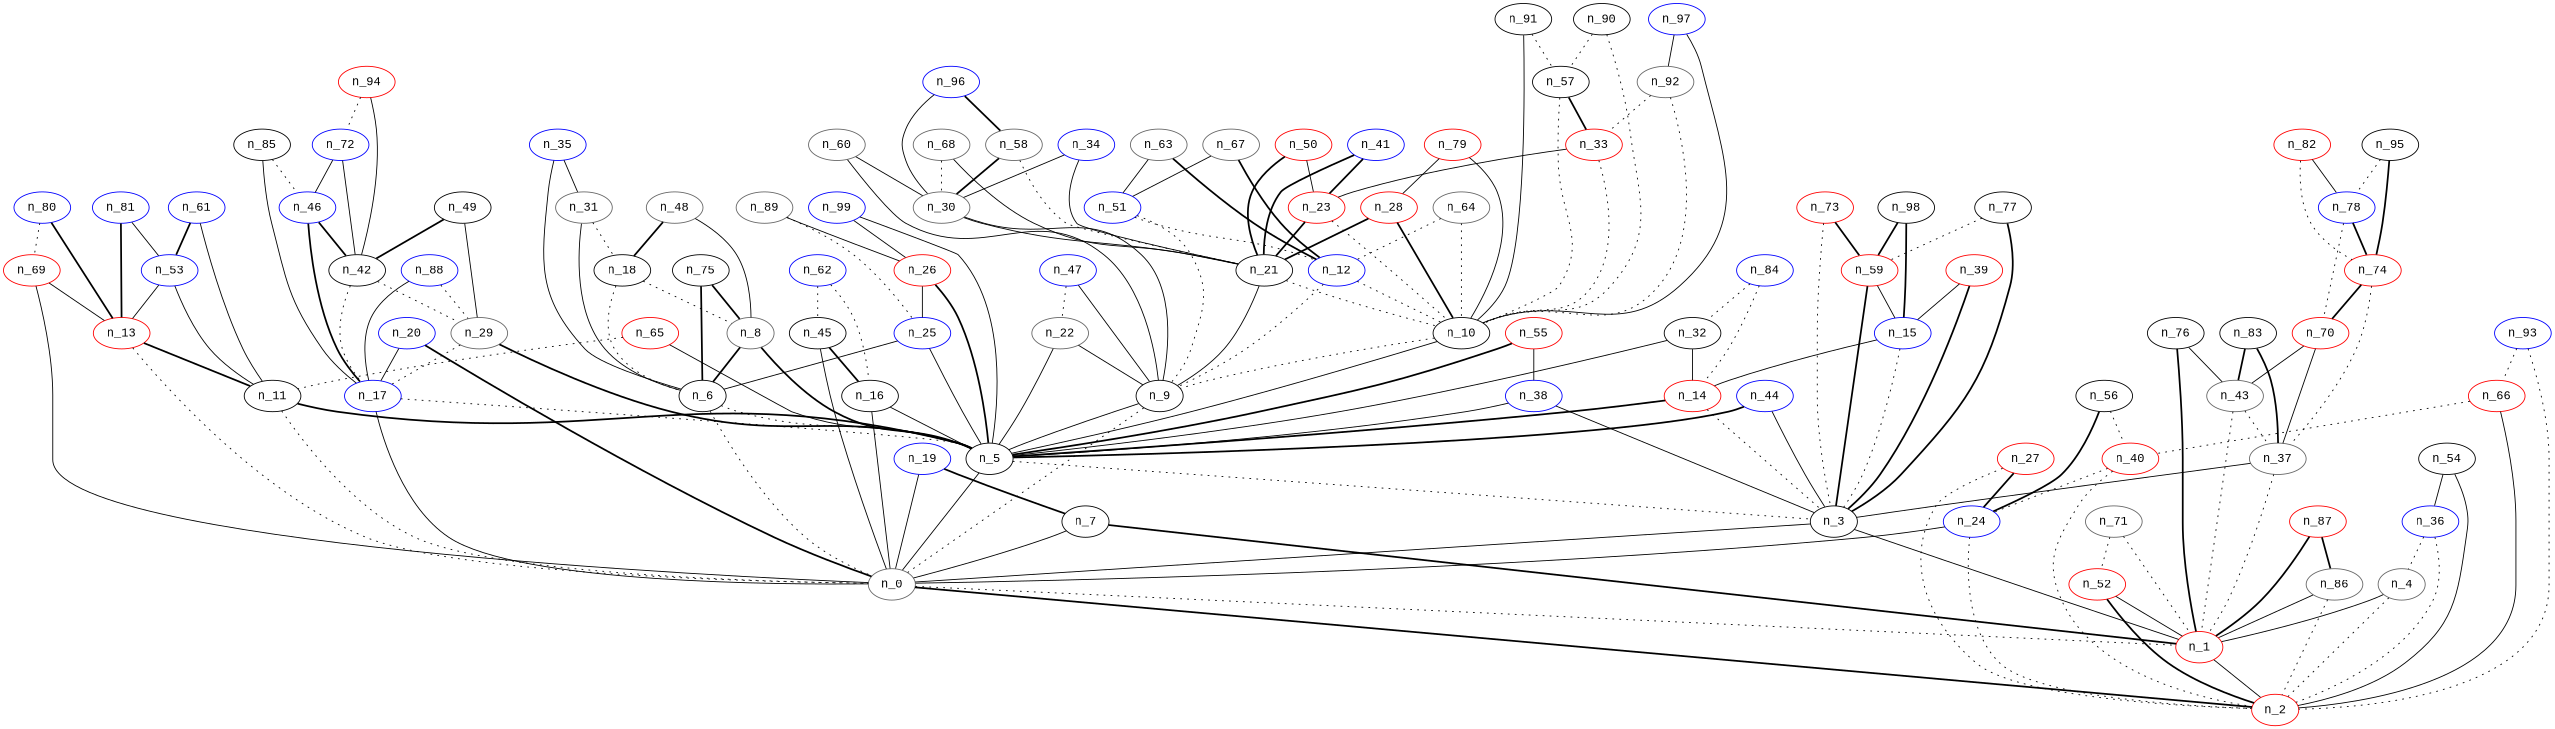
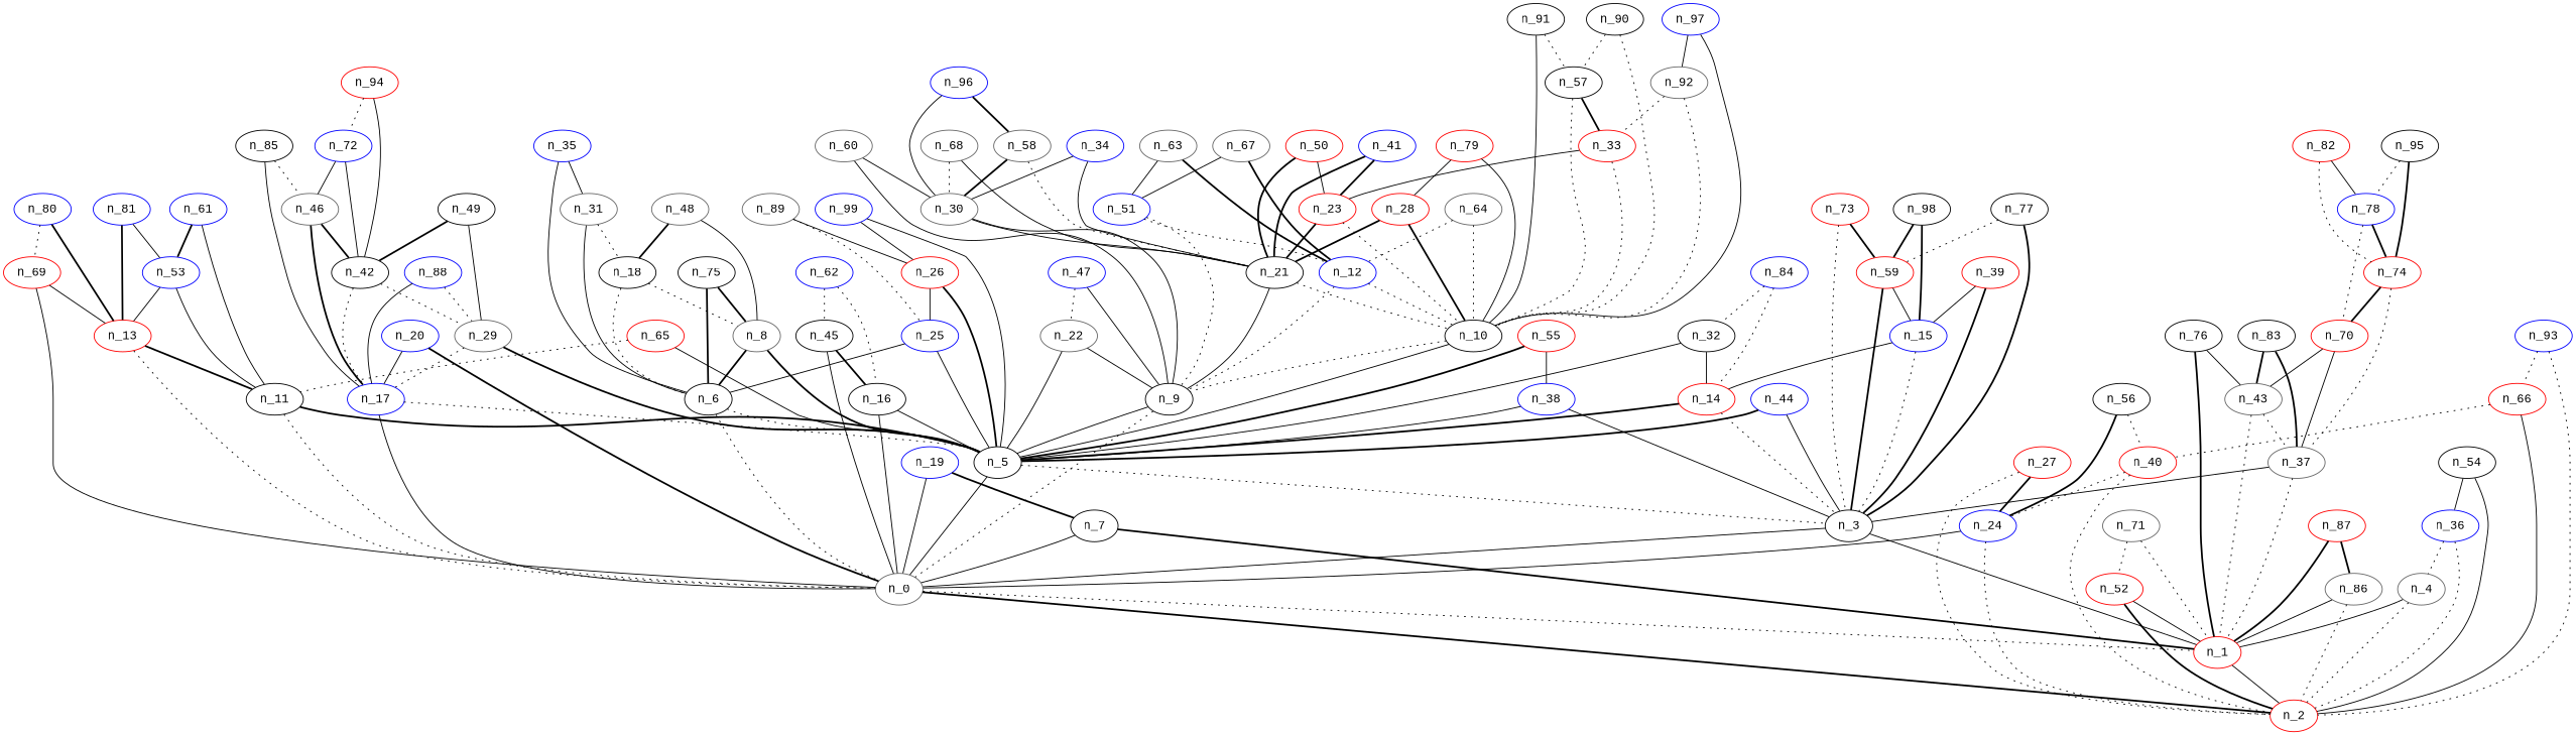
  graph {
    fontname="Liberation Mono"
    node [color=blue fontname="Liberation Mono"]
    edge [fontname="Liberation Mono" style=solid]
    n_0 [color=gray40]
    n_1 [color=red]
    n_2 [color=red]
    n_3 [color=black]
    n_4 [color=gray40]
    n_5 [color=black]
    n_6 [color=black]
    n_7 [color=black]
    n_8 [color=gray40]
    n_9 [color=black]
    n_10 [color=black]
    n_11 [color=black]
    n_12
    n_13 [color=red]
    n_14 [color=red]
    n_15
    n_16 [color=black]
    n_17
    n_18 [color=black]
    n_19
    n_20
    n_21 [color=black]
    n_22 [color=gray40]
    n_23 [color=red]
    n_24
    n_25
    n_26 [color=red]
    n_27 [color=red]
    n_28 [color=red]
    n_29 [color=gray40]
    n_30 [color=gray40]
    n_31 [color=gray40]
    n_32 [color=black]
    n_33 [color=red]
    n_34
    n_35
    n_36
    n_37 [color=gray40]
    n_38
    n_39 [color=red]
    n_40 [color=red]
    n_41
    n_42 [color=black]
    n_43 [color=gray40]
    n_44
    n_45 [color=black]
-   n_46
+   n_46 [color=gray40]
    n_47
    n_48 [color=gray40]
    n_49 [color=black]
    n_50 [color=red]
    n_51
    n_52 [color=red]
    n_53
    n_54 [color=black]
    n_55 [color=red]
    n_56 [color=black]
    n_57 [color=black]
    n_58 [color=gray40]
    n_59 [color=red]
    n_60 [color=gray40]
    n_61
    n_62
    n_63 [color=gray40]
    n_64 [color=gray40]
    n_65 [color=red]
    n_66 [color=red]
    n_67 [color=gray40]
    n_68 [color=gray40]
    n_69 [color=red]
    n_70 [color=red]
    n_71 [color=gray40]
    n_72
    n_73 [color=red]
    n_74 [color=red]
    n_75 [color=black]
    n_76 [color=black]
    n_77 [color=black]
    n_78
    n_79 [color=red]
    n_80
    n_81
    n_82 [color=red]
    n_83 [color=black]
    n_84
    n_85 [color=black]
    n_86 [color=gray40]
    n_87 [color=red]
    n_88
    n_89 [color=gray40]
    n_90 [color=black]
    n_91 [color=black]
    n_92 [color=gray40]
    n_93
    n_94 [color=red]
    n_95 [color=black]
    n_96
    n_97
    n_98 [color=black]
    n_99
    n_0 -- n_1 [style=dotted]
    n_1 -- n_2
    n_2 -- n_0 [style=bold]
    n_3 -- n_0
    n_3 -- n_1
    n_4 -- n_1
    n_4 -- n_2 [style=dotted]
    n_5 -- n_0
    n_5 -- n_3 [style=dotted]
    n_6 -- n_0 [style=dotted]
    n_6 -- n_5 [style=dotted]
    n_7 -- n_0
    n_7 -- n_1 [style=bold]
    n_8 -- n_5 [style=bold]
    n_8 -- n_6 [style=bold]
    n_9 -- n_0 [style=dotted]
    n_9 -- n_5
    n_10 -- n_5
    n_10 -- n_9 [style=dotted]
    n_11 -- n_0 [style=dotted]
    n_11 -- n_5 [style=bold]
    n_12 -- n_9 [style=dotted]
    n_12 -- n_10 [style=dotted]
    n_13 -- n_0 [style=dotted]
    n_13 -- n_11 [style=bold]
    n_14 -- n_3 [style=dotted]
    n_14 -- n_5 [style=bold]
    n_15 -- n_3 [style=dotted]
    n_15 -- n_14
    n_16 -- n_0
    n_16 -- n_5
    n_17 -- n_0
    n_17 -- n_5 [style=dotted]
    n_18 -- n_6 [style=dotted]
    n_18 -- n_8 [style=dotted]
    n_19 -- n_0
    n_19 -- n_7 [style=bold]
    n_20 -- n_0 [style=bold]
    n_20 -- n_17
    n_21 -- n_9
    n_21 -- n_10 [style=dotted]
    n_22 -- n_5
    n_22 -- n_9
    n_23 -- n_10 [style=dotted]
    n_23 -- n_21 [style=bold]
    n_24 -- n_0
    n_24 -- n_2 [style=dotted]
    n_25 -- n_5
    n_25 -- n_6
    n_26 -- n_5 [style=bold]
    n_26 -- n_25
    n_27 -- n_2 [style=dotted]
    n_27 -- n_24 [style=bold]
    n_28 -- n_10 [style=bold]
    n_28 -- n_21 [style=bold]
    n_29 -- n_5 [style=bold]
    n_29 -- n_17 [style=dotted]
    n_30 -- n_9
    n_30 -- n_21
    n_31 -- n_6
    n_31 -- n_18 [style=dotted]
    n_32 -- n_5
    n_32 -- n_14
    n_33 -- n_10 [style=dotted]
    n_33 -- n_23
    n_34 -- n_21
    n_34 -- n_30
    n_35 -- n_6
    n_35 -- n_31
    n_36 -- n_2 [style=dotted]
    n_36 -- n_4 [style=dotted]
    n_37 -- n_1 [style=dotted]
    n_37 -- n_3
    n_38 -- n_3
    n_38 -- n_5
    n_39 -- n_3 [style=bold]
    n_39 -- n_15
    n_40 -- n_2 [style=dotted]
    n_40 -- n_24 [style=dotted]
    n_41 -- n_21 [style=bold]
    n_41 -- n_23 [style=bold]
    n_42 -- n_17 [style=dotted]
    n_42 -- n_29 [style=dotted]
    n_43 -- n_1 [style=dotted]
    n_43 -- n_37 [style=dotted]
    n_44 -- n_3
    n_44 -- n_5 [style=bold]
    n_45 -- n_0
    n_45 -- n_16 [style=bold]
    n_46 -- n_17 [style=bold]
    n_46 -- n_42 [style=bold]
    n_47 -- n_9
    n_47 -- n_22 [style=dotted]
    n_48 -- n_8
    n_48 -- n_18 [style=bold]
    n_49 -- n_29
    n_49 -- n_42 [style=bold]
    n_50 -- n_21 [style=bold]
    n_50 -- n_23
    n_51 -- n_9 [style=dotted]
    n_51 -- n_12 [style=dotted]
    n_52 -- n_1
    n_52 -- n_2 [style=bold]
    n_53 -- n_11
    n_53 -- n_13
    n_54 -- n_2
    n_54 -- n_36
    n_55 -- n_5 [style=bold]
    n_55 -- n_38
    n_56 -- n_24 [style=bold]
    n_56 -- n_40 [style=dotted]
    n_57 -- n_10 [style=dotted]
    n_57 -- n_33 [style=bold]
    n_58 -- n_21 [style=dotted]
    n_58 -- n_30 [style=bold]
    n_59 -- n_3 [style=bold]
    n_59 -- n_15
    n_60 -- n_9
    n_60 -- n_30
    n_61 -- n_11
    n_61 -- n_53 [style=bold]
    n_62 -- n_16 [style=dotted]
    n_62 -- n_45 [style=dotted]
    n_63 -- n_12 [style=bold]
    n_63 -- n_51
    n_64 -- n_10 [style=dotted]
    n_64 -- n_12 [style=dotted]
    n_65 -- n_5
    n_65 -- n_11 [style=dotted]
    n_66 -- n_2
    n_66 -- n_40 [style=dotted]
    n_67 -- n_12 [style=bold]
    n_67 -- n_51
    n_68 -- n_21
    n_68 -- n_30 [style=dotted]
    n_69 -- n_0
    n_69 -- n_13
    n_70 -- n_37
    n_70 -- n_43
    n_71 -- n_1 [style=dotted]
    n_71 -- n_52 [style=dotted]
    n_72 -- n_42
    n_72 -- n_46
    n_73 -- n_3 [style=dotted]
    n_73 -- n_59 [style=bold]
    n_74 -- n_37 [style=dotted]
    n_74 -- n_70 [style=bold]
    n_75 -- n_6 [style=bold]
    n_75 -- n_8 [style=bold]
    n_76 -- n_1 [style=bold]
    n_76 -- n_43
    n_77 -- n_3 [style=bold]
    n_77 -- n_59 [style=dotted]
    n_78 -- n_70 [style=dotted]
    n_78 -- n_74 [style=bold]
    n_79 -- n_10
    n_79 -- n_28
    n_80 -- n_13 [style=bold]
    n_80 -- n_69 [style=dotted]
    n_81 -- n_13 [style=bold]
    n_81 -- n_53
    n_82 -- n_74 [style=dotted]
    n_82 -- n_78
    n_83 -- n_37 [style=bold]
    n_83 -- n_43 [style=bold]
    n_84 -- n_14 [style=dotted]
    n_84 -- n_32 [style=dotted]
    n_85 -- n_17
    n_85 -- n_46 [style=dotted]
    n_86 -- n_1
    n_86 -- n_2 [style=dotted]
    n_87 -- n_1 [style=bold]
    n_87 -- n_86 [style=bold]
    n_88 -- n_17
    n_88 -- n_29 [style=dotted]
    n_89 -- n_25 [style=dotted]
    n_89 -- n_26
    n_90 -- n_10 [style=dotted]
    n_90 -- n_57 [style=dotted]
    n_91 -- n_10
    n_91 -- n_57 [style=dotted]
    n_92 -- n_10 [style=dotted]
    n_92 -- n_33 [style=dotted]
    n_93 -- n_2 [style=dotted]
    n_93 -- n_66 [style=dotted]
    n_94 -- n_42
    n_94 -- n_72 [style=dotted]
    n_95 -- n_74 [style=bold]
    n_95 -- n_78 [style=dotted]
    n_96 -- n_30
    n_96 -- n_58 [style=bold]
    n_97 -- n_10
    n_97 -- n_92
    n_98 -- n_15 [style=bold]
    n_98 -- n_59 [style=bold]
    n_99 -- n_5
    n_99 -- n_26
  }
